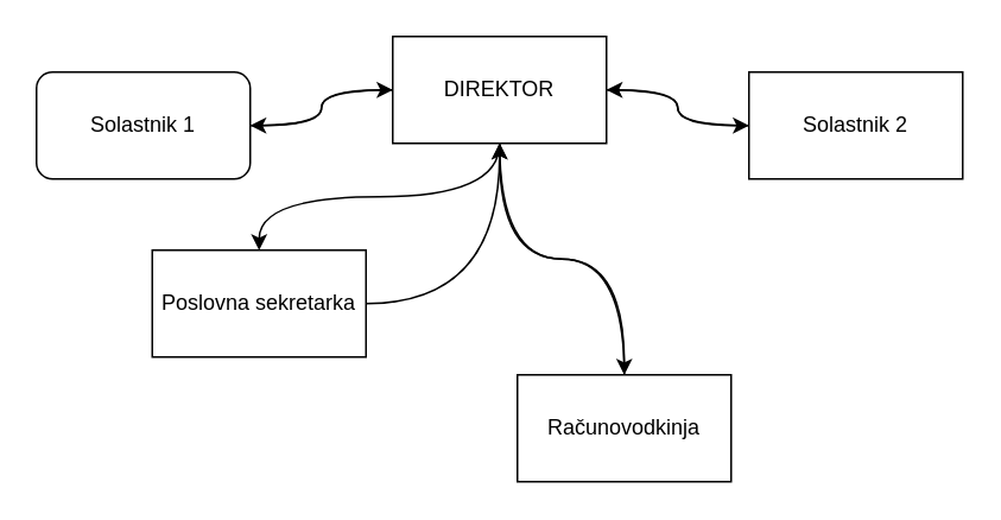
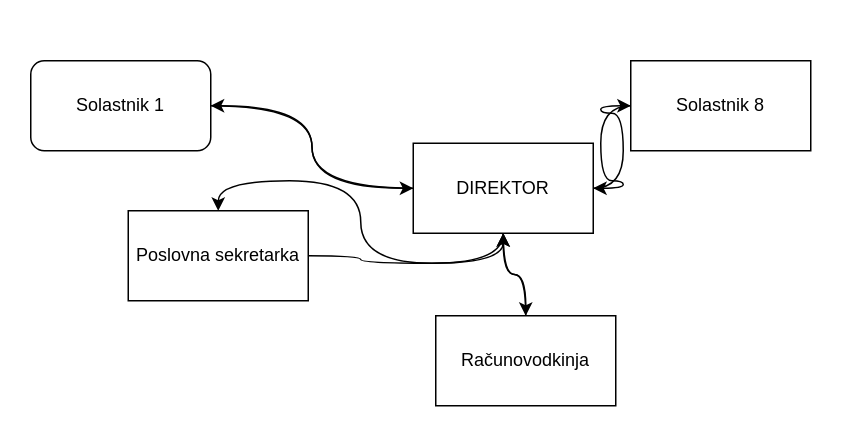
  <mxCell id="0" />
  <mxCell id="1" parent="0" />
  <mxCell id="2" style="edgeStyle=orthogonalEdgeStyle;rounded=0;orthogonalLoop=1;jettySize=auto;html=1;exitX=0.5;exitY=1;exitDx=0;exitDy=0;curved=1;entryX=0.5;entryY=0;entryDx=0;entryDy=0;" edge="1" parent="1" source="6" target="12"><mxGeometry relative="1" as="geometry"><mxPoint x="200" y="200" as="targetPoint" /></mxGeometry></mxCell>
  <mxCell id="3" style="edgeStyle=orthogonalEdgeStyle;rounded=0;orthogonalLoop=1;jettySize=auto;html=1;exitX=0.5;exitY=1;exitDx=0;exitDy=0;entryX=0.5;entryY=0;entryDx=0;entryDy=0;curved=1;" edge="1" parent="1" source="6" target="14"><mxGeometry relative="1" as="geometry" /></mxCell>
  <mxCell id="4" value="" style="edgeStyle=orthogonalEdgeStyle;rounded=0;orthogonalLoop=1;jettySize=auto;html=1;curved=1;" edge="1" parent="1" source="6" target="10"><mxGeometry relative="1" as="geometry" /></mxCell>
  <mxCell id="5" style="edgeStyle=orthogonalEdgeStyle;rounded=0;orthogonalLoop=1;jettySize=auto;html=1;entryX=1;entryY=0.5;entryDx=0;entryDy=0;curved=1;" edge="1" parent="1" source="6" target="8"><mxGeometry relative="1" as="geometry" /></mxCell>
- <mxCell id="6" value="DIREKTOR" style="rounded=0;whiteSpace=wrap;html=1;" vertex="1" parent="1"><mxGeometry x="220" y="20" width="120" height="60" as="geometry" /></mxCell>
+ <mxCell id="6" value="DIREKTOR" style="rounded=0;whiteSpace=wrap;html=1;" vertex="1" parent="1"><mxGeometry x="275" y="95" width="120" height="60" as="geometry" /></mxCell>
  <mxCell id="7" value="" style="edgeStyle=orthogonalEdgeStyle;rounded=0;orthogonalLoop=1;jettySize=auto;html=1;curved=1;" edge="1" parent="1" source="8" target="6"><mxGeometry relative="1" as="geometry" /></mxCell>
  <mxCell id="8" value="Solastnik 1" style="whiteSpace=wrap;html=1;rounded=1;" vertex="1" parent="1"><mxGeometry x="20" y="40" width="120" height="60" as="geometry" /></mxCell>
  <mxCell id="9" value="" style="edgeStyle=orthogonalEdgeStyle;rounded=0;orthogonalLoop=1;jettySize=auto;html=1;curved=1;" edge="1" parent="1" source="10" target="6"><mxGeometry relative="1" as="geometry" /></mxCell>
- <mxCell id="10" value="Solastnik 2" style="rounded=0;whiteSpace=wrap;html=1;" vertex="1" parent="1"><mxGeometry x="420" y="40" width="120" height="60" as="geometry" /></mxCell>
+ <mxCell id="10" value="Solastnik 8" style="rounded=0;whiteSpace=wrap;html=1;" vertex="1" parent="1"><mxGeometry x="420" y="40" width="120" height="60" as="geometry" /></mxCell>
  <mxCell id="11" style="edgeStyle=orthogonalEdgeStyle;rounded=0;orthogonalLoop=1;jettySize=auto;html=1;entryX=0.5;entryY=1;entryDx=0;entryDy=0;curved=1;" edge="1" parent="1" source="12" target="6"><mxGeometry relative="1" as="geometry" /></mxCell>
  <mxCell id="12" value="Poslovna sekretarka" style="rounded=0;whiteSpace=wrap;html=1;" vertex="1" parent="1"><mxGeometry x="85" y="140" width="120" height="60" as="geometry" /></mxCell>
  <mxCell id="13" style="edgeStyle=orthogonalEdgeStyle;rounded=0;orthogonalLoop=1;jettySize=auto;html=1;entryX=0.5;entryY=1;entryDx=0;entryDy=0;curved=1;" edge="1" parent="1" source="14" target="6"><mxGeometry relative="1" as="geometry" /></mxCell>
  <mxCell id="14" value="Računovodkinja" style="rounded=0;whiteSpace=wrap;html=1;" vertex="1" parent="1"><mxGeometry x="290" y="210" width="120" height="60" as="geometry" /></mxCell>
